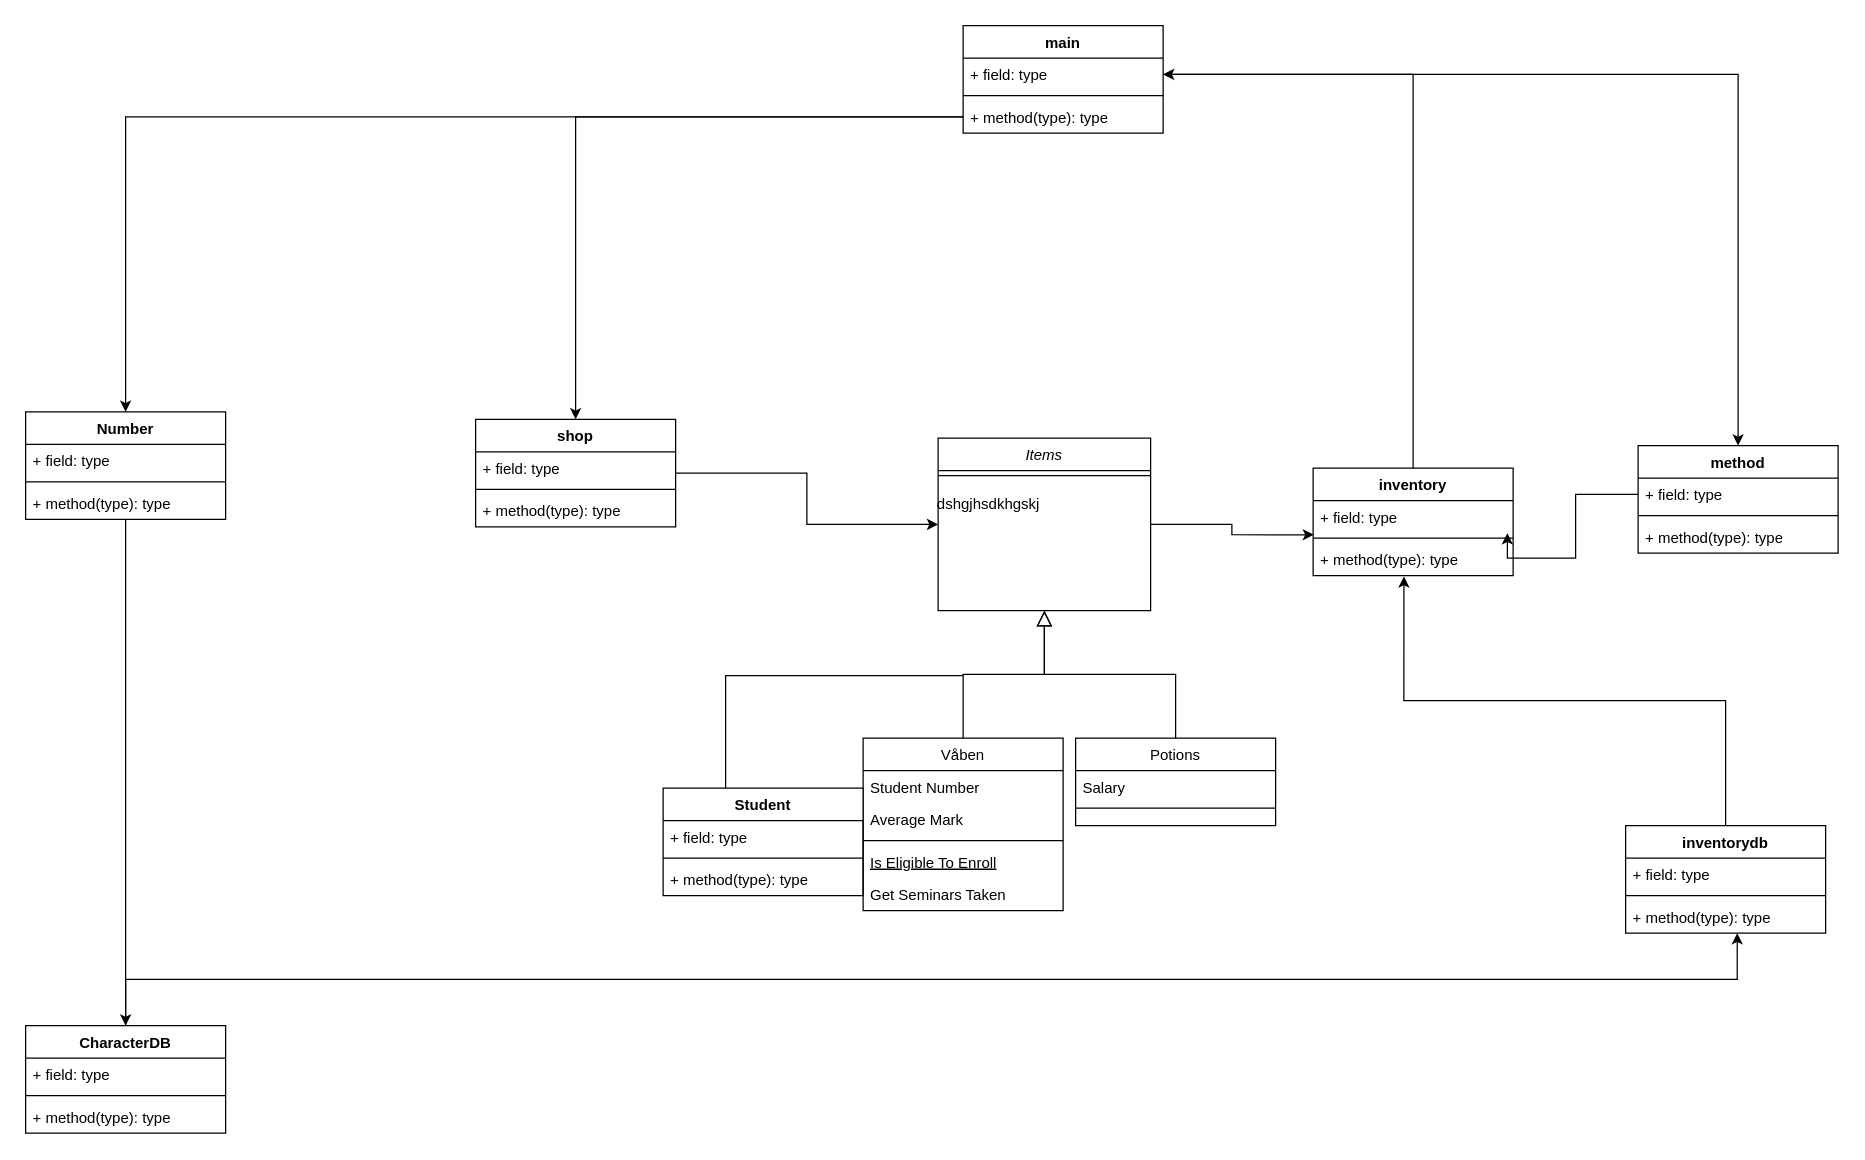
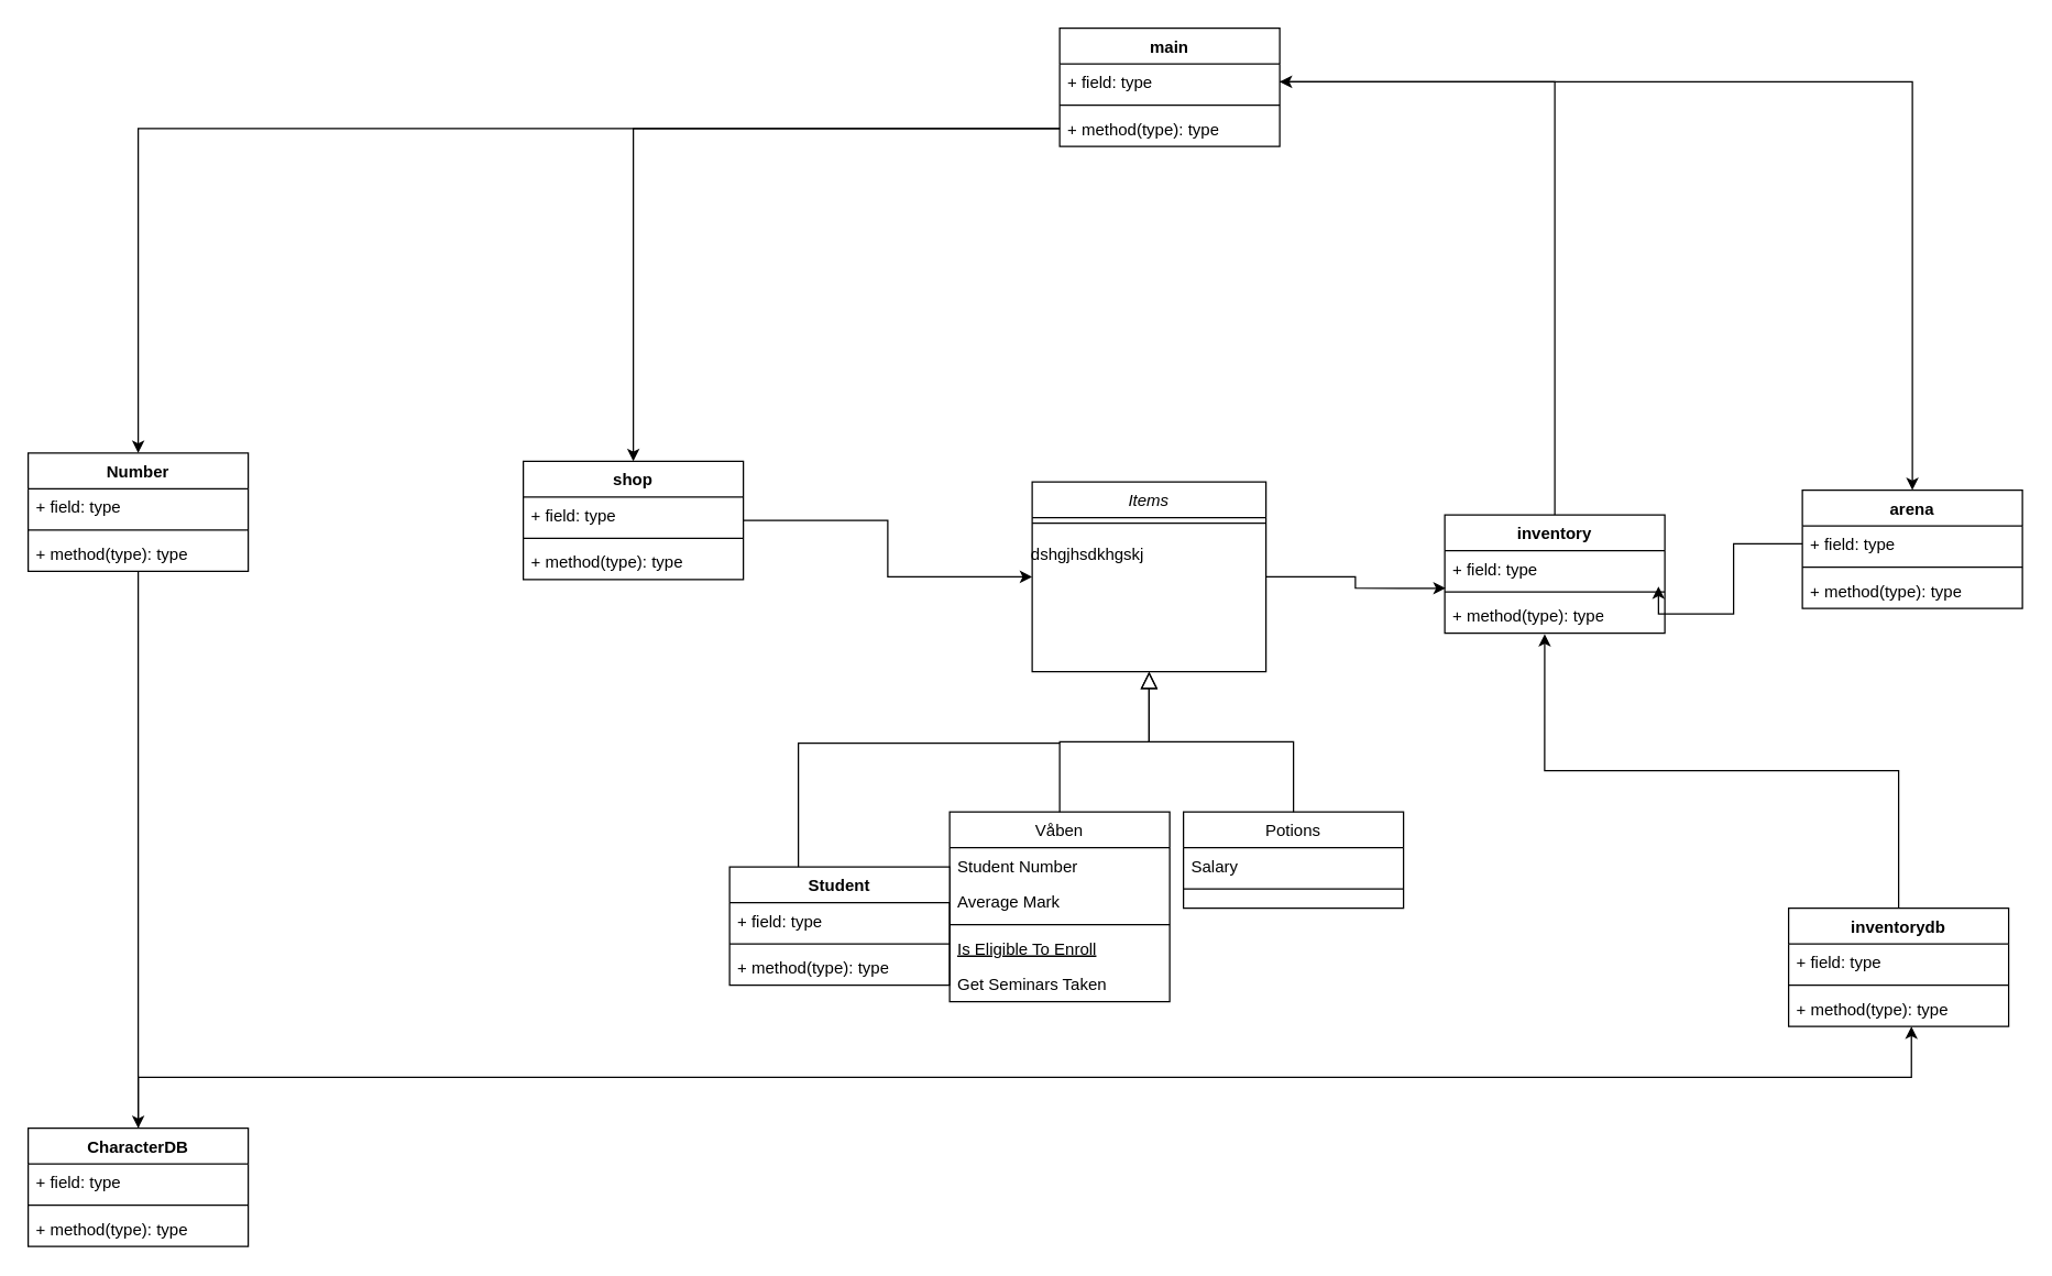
  <mxCell id="0" />
  <mxCell id="1" parent="0" />
  <mxCell id="2" value="Items" style="swimlane;fontStyle=2;align=center;verticalAlign=top;childLayout=stackLayout;horizontal=1;startSize=26;horizontalStack=0;resizeParent=1;resizeLast=0;collapsible=1;marginBottom=0;rounded=0;shadow=0;strokeWidth=1;" parent="1" vertex="1"><mxGeometry x="750" y="350" width="170" height="138" as="geometry"><mxRectangle x="230" y="140" width="160" height="26" as="alternateBounds" /></mxGeometry></mxCell>
  <mxCell id="3" value="" style="line;html=1;strokeWidth=1;align=left;verticalAlign=middle;spacingTop=-1;spacingLeft=3;spacingRight=3;rotatable=0;labelPosition=right;points=[];portConstraint=eastwest;" parent="2" vertex="1"><mxGeometry y="26" width="170" height="8" as="geometry" /></mxCell>
  <mxCell id="4" value="Våben" style="swimlane;fontStyle=0;align=center;verticalAlign=top;childLayout=stackLayout;horizontal=1;startSize=26;horizontalStack=0;resizeParent=1;resizeLast=0;collapsible=1;marginBottom=0;rounded=0;shadow=0;strokeWidth=1;" parent="1" vertex="1"><mxGeometry x="690" y="590" width="160" height="138" as="geometry"><mxRectangle x="130" y="380" width="160" height="26" as="alternateBounds" /></mxGeometry></mxCell>
  <mxCell id="5" value="Student Number" style="text;align=left;verticalAlign=top;spacingLeft=4;spacingRight=4;overflow=hidden;rotatable=0;points=[[0,0.5],[1,0.5]];portConstraint=eastwest;" parent="4" vertex="1"><mxGeometry y="26" width="160" height="26" as="geometry" /></mxCell>
  <mxCell id="6" value="Average Mark" style="text;align=left;verticalAlign=top;spacingLeft=4;spacingRight=4;overflow=hidden;rotatable=0;points=[[0,0.5],[1,0.5]];portConstraint=eastwest;rounded=0;shadow=0;html=0;" parent="4" vertex="1"><mxGeometry y="52" width="160" height="26" as="geometry" /></mxCell>
  <mxCell id="7" value="" style="line;html=1;strokeWidth=1;align=left;verticalAlign=middle;spacingTop=-1;spacingLeft=3;spacingRight=3;rotatable=0;labelPosition=right;points=[];portConstraint=eastwest;" parent="4" vertex="1"><mxGeometry y="78" width="160" height="8" as="geometry" /></mxCell>
  <mxCell id="8" value="Is Eligible To Enroll" style="text;align=left;verticalAlign=top;spacingLeft=4;spacingRight=4;overflow=hidden;rotatable=0;points=[[0,0.5],[1,0.5]];portConstraint=eastwest;fontStyle=4" parent="4" vertex="1"><mxGeometry y="86" width="160" height="26" as="geometry" /></mxCell>
  <mxCell id="9" value="Get Seminars Taken" style="text;align=left;verticalAlign=top;spacingLeft=4;spacingRight=4;overflow=hidden;rotatable=0;points=[[0,0.5],[1,0.5]];portConstraint=eastwest;" parent="4" vertex="1"><mxGeometry y="112" width="160" height="26" as="geometry" /></mxCell>
  <mxCell id="10" value="" style="endArrow=block;endSize=10;endFill=0;shadow=0;strokeWidth=1;rounded=0;curved=0;edgeStyle=elbowEdgeStyle;elbow=vertical;" parent="1" source="4" target="2" edge="1"><mxGeometry width="160" relative="1" as="geometry"><mxPoint x="730" y="433" as="sourcePoint" /><mxPoint x="730" y="433" as="targetPoint" /></mxGeometry></mxCell>
  <mxCell id="11" value="Potions" style="swimlane;fontStyle=0;align=center;verticalAlign=top;childLayout=stackLayout;horizontal=1;startSize=26;horizontalStack=0;resizeParent=1;resizeLast=0;collapsible=1;marginBottom=0;rounded=0;shadow=0;strokeWidth=1;" parent="1" vertex="1"><mxGeometry x="860" y="590" width="160" height="70" as="geometry"><mxRectangle x="340" y="380" width="170" height="26" as="alternateBounds" /></mxGeometry></mxCell>
  <mxCell id="12" value="Salary" style="text;align=left;verticalAlign=top;spacingLeft=4;spacingRight=4;overflow=hidden;rotatable=0;points=[[0,0.5],[1,0.5]];portConstraint=eastwest;" parent="11" vertex="1"><mxGeometry y="26" width="160" height="26" as="geometry" /></mxCell>
  <mxCell id="13" value="" style="line;html=1;strokeWidth=1;align=left;verticalAlign=middle;spacingTop=-1;spacingLeft=3;spacingRight=3;rotatable=0;labelPosition=right;points=[];portConstraint=eastwest;" parent="11" vertex="1"><mxGeometry y="52" width="160" height="8" as="geometry" /></mxCell>
  <mxCell id="14" value="" style="endArrow=block;endSize=10;endFill=0;shadow=0;strokeWidth=1;rounded=0;curved=0;edgeStyle=elbowEdgeStyle;elbow=vertical;" parent="1" source="11" target="2" edge="1"><mxGeometry width="160" relative="1" as="geometry"><mxPoint x="740" y="603" as="sourcePoint" /><mxPoint x="840" y="501" as="targetPoint" /></mxGeometry></mxCell>
  <mxCell id="15" value="" style="endArrow=none;html=1;rounded=0;exitX=1;exitY=0.5;exitDx=0;exitDy=0;" parent="1" edge="1"><mxGeometry width="50" height="50" relative="1" as="geometry"><mxPoint x="580" y="630" as="sourcePoint" /><mxPoint x="770" y="540" as="targetPoint" /><Array as="points"><mxPoint x="580" y="540" /></Array></mxGeometry></mxCell>
  <mxCell id="16" value="Student" style="swimlane;fontStyle=1;align=center;verticalAlign=top;childLayout=stackLayout;horizontal=1;startSize=26;horizontalStack=0;resizeParent=1;resizeParentMax=0;resizeLast=0;collapsible=1;marginBottom=0;whiteSpace=wrap;html=1;" parent="1" vertex="1"><mxGeometry x="530" y="630" width="160" height="86" as="geometry" /></mxCell>
  <mxCell id="17" value="+ field: type" style="text;strokeColor=none;fillColor=none;align=left;verticalAlign=top;spacingLeft=4;spacingRight=4;overflow=hidden;rotatable=0;points=[[0,0.5],[1,0.5]];portConstraint=eastwest;whiteSpace=wrap;html=1;" parent="16" vertex="1"><mxGeometry y="26" width="160" height="26" as="geometry" /></mxCell>
  <mxCell id="18" value="" style="line;strokeWidth=1;fillColor=none;align=left;verticalAlign=middle;spacingTop=-1;spacingLeft=3;spacingRight=3;rotatable=0;labelPosition=right;points=[];portConstraint=eastwest;strokeColor=inherit;" parent="16" vertex="1"><mxGeometry y="52" width="160" height="8" as="geometry" /></mxCell>
  <mxCell id="19" value="+ method(type): type" style="text;strokeColor=none;fillColor=none;align=left;verticalAlign=top;spacingLeft=4;spacingRight=4;overflow=hidden;rotatable=0;points=[[0,0.5],[1,0.5]];portConstraint=eastwest;whiteSpace=wrap;html=1;" parent="16" vertex="1"><mxGeometry y="60" width="160" height="26" as="geometry" /></mxCell>
  <mxCell id="20" value="main" style="swimlane;fontStyle=1;align=center;verticalAlign=top;childLayout=stackLayout;horizontal=1;startSize=26;horizontalStack=0;resizeParent=1;resizeParentMax=0;resizeLast=0;collapsible=1;marginBottom=0;whiteSpace=wrap;html=1;" parent="1" vertex="1"><mxGeometry x="770" y="20" width="160" height="86" as="geometry" /></mxCell>
  <mxCell id="21" value="+ field: type" style="text;strokeColor=none;fillColor=none;align=left;verticalAlign=top;spacingLeft=4;spacingRight=4;overflow=hidden;rotatable=0;points=[[0,0.5],[1,0.5]];portConstraint=eastwest;whiteSpace=wrap;html=1;" parent="20" vertex="1"><mxGeometry y="26" width="160" height="26" as="geometry" /></mxCell>
  <mxCell id="22" value="" style="line;strokeWidth=1;fillColor=none;align=left;verticalAlign=middle;spacingTop=-1;spacingLeft=3;spacingRight=3;rotatable=0;labelPosition=right;points=[];portConstraint=eastwest;strokeColor=inherit;" parent="20" vertex="1"><mxGeometry y="52" width="160" height="8" as="geometry" /></mxCell>
  <mxCell id="23" value="+ method(type): type" style="text;strokeColor=none;fillColor=none;align=left;verticalAlign=top;spacingLeft=4;spacingRight=4;overflow=hidden;rotatable=0;points=[[0,0.5],[1,0.5]];portConstraint=eastwest;whiteSpace=wrap;html=1;" parent="20" vertex="1"><mxGeometry y="60" width="160" height="26" as="geometry" /></mxCell>
  <mxCell id="24" value="inventorydb" style="swimlane;fontStyle=1;align=center;verticalAlign=top;childLayout=stackLayout;horizontal=1;startSize=26;horizontalStack=0;resizeParent=1;resizeParentMax=0;resizeLast=0;collapsible=1;marginBottom=0;whiteSpace=wrap;html=1;" parent="1" vertex="1"><mxGeometry x="1300" y="660" width="160" height="86" as="geometry" /></mxCell>
  <mxCell id="25" value="+ field: type" style="text;strokeColor=none;fillColor=none;align=left;verticalAlign=top;spacingLeft=4;spacingRight=4;overflow=hidden;rotatable=0;points=[[0,0.5],[1,0.5]];portConstraint=eastwest;whiteSpace=wrap;html=1;" parent="24" vertex="1"><mxGeometry y="26" width="160" height="26" as="geometry" /></mxCell>
  <mxCell id="26" value="" style="line;strokeWidth=1;fillColor=none;align=left;verticalAlign=middle;spacingTop=-1;spacingLeft=3;spacingRight=3;rotatable=0;labelPosition=right;points=[];portConstraint=eastwest;strokeColor=inherit;" parent="24" vertex="1"><mxGeometry y="52" width="160" height="8" as="geometry" /></mxCell>
  <mxCell id="27" value="+ method(type): type" style="text;strokeColor=none;fillColor=none;align=left;verticalAlign=top;spacingLeft=4;spacingRight=4;overflow=hidden;rotatable=0;points=[[0,0.5],[1,0.5]];portConstraint=eastwest;whiteSpace=wrap;html=1;" parent="24" vertex="1"><mxGeometry y="60" width="160" height="26" as="geometry" /></mxCell>
- <mxCell id="28" value="method" style="swimlane;fontStyle=1;align=center;verticalAlign=top;childLayout=stackLayout;horizontal=1;startSize=26;horizontalStack=0;resizeParent=1;resizeParentMax=0;resizeLast=0;collapsible=1;marginBottom=0;whiteSpace=wrap;html=1;" parent="1" vertex="1"><mxGeometry x="1310" y="356" width="160" height="86" as="geometry" /></mxCell>
+ <mxCell id="28" value="arena" style="swimlane;fontStyle=1;align=center;verticalAlign=top;childLayout=stackLayout;horizontal=1;startSize=26;horizontalStack=0;resizeParent=1;resizeParentMax=0;resizeLast=0;collapsible=1;marginBottom=0;whiteSpace=wrap;html=1;" parent="1" vertex="1"><mxGeometry x="1310" y="356" width="160" height="86" as="geometry" /></mxCell>
  <mxCell id="29" value="+ field: type" style="text;strokeColor=none;fillColor=none;align=left;verticalAlign=top;spacingLeft=4;spacingRight=4;overflow=hidden;rotatable=0;points=[[0,0.5],[1,0.5]];portConstraint=eastwest;whiteSpace=wrap;html=1;" parent="28" vertex="1"><mxGeometry y="26" width="160" height="26" as="geometry" /></mxCell>
  <mxCell id="30" value="" style="line;strokeWidth=1;fillColor=none;align=left;verticalAlign=middle;spacingTop=-1;spacingLeft=3;spacingRight=3;rotatable=0;labelPosition=right;points=[];portConstraint=eastwest;strokeColor=inherit;" parent="28" vertex="1"><mxGeometry y="52" width="160" height="8" as="geometry" /></mxCell>
  <mxCell id="31" value="+ method(type): type" style="text;strokeColor=none;fillColor=none;align=left;verticalAlign=top;spacingLeft=4;spacingRight=4;overflow=hidden;rotatable=0;points=[[0,0.5],[1,0.5]];portConstraint=eastwest;whiteSpace=wrap;html=1;" parent="28" vertex="1"><mxGeometry y="60" width="160" height="26" as="geometry" /></mxCell>
  <mxCell id="32" style="edgeStyle=orthogonalEdgeStyle;rounded=0;orthogonalLoop=1;jettySize=auto;html=1;entryX=0;entryY=0.5;entryDx=0;entryDy=0;" parent="1" source="33" target="2" edge="1"><mxGeometry relative="1" as="geometry" /></mxCell>
  <mxCell id="33" value="shop" style="swimlane;fontStyle=1;align=center;verticalAlign=top;childLayout=stackLayout;horizontal=1;startSize=26;horizontalStack=0;resizeParent=1;resizeParentMax=0;resizeLast=0;collapsible=1;marginBottom=0;whiteSpace=wrap;html=1;" parent="1" vertex="1"><mxGeometry x="380" y="335" width="160" height="86" as="geometry" /></mxCell>
  <mxCell id="34" value="+ field: type" style="text;strokeColor=none;fillColor=none;align=left;verticalAlign=top;spacingLeft=4;spacingRight=4;overflow=hidden;rotatable=0;points=[[0,0.5],[1,0.5]];portConstraint=eastwest;whiteSpace=wrap;html=1;" parent="33" vertex="1"><mxGeometry y="26" width="160" height="26" as="geometry" /></mxCell>
  <mxCell id="35" value="" style="line;strokeWidth=1;fillColor=none;align=left;verticalAlign=middle;spacingTop=-1;spacingLeft=3;spacingRight=3;rotatable=0;labelPosition=right;points=[];portConstraint=eastwest;strokeColor=inherit;" parent="33" vertex="1"><mxGeometry y="52" width="160" height="8" as="geometry" /></mxCell>
  <mxCell id="36" value="+ method(type): type" style="text;strokeColor=none;fillColor=none;align=left;verticalAlign=top;spacingLeft=4;spacingRight=4;overflow=hidden;rotatable=0;points=[[0,0.5],[1,0.5]];portConstraint=eastwest;whiteSpace=wrap;html=1;" parent="33" vertex="1"><mxGeometry y="60" width="160" height="26" as="geometry" /></mxCell>
  <mxCell id="37" style="edgeStyle=orthogonalEdgeStyle;rounded=0;orthogonalLoop=1;jettySize=auto;html=1;entryX=1;entryY=0.5;entryDx=0;entryDy=0;" parent="1" source="38" target="21" edge="1"><mxGeometry relative="1" as="geometry" /></mxCell>
  <mxCell id="38" value="inventory" style="swimlane;fontStyle=1;align=center;verticalAlign=top;childLayout=stackLayout;horizontal=1;startSize=26;horizontalStack=0;resizeParent=1;resizeParentMax=0;resizeLast=0;collapsible=1;marginBottom=0;whiteSpace=wrap;html=1;" parent="1" vertex="1"><mxGeometry x="1050" y="374" width="160" height="86" as="geometry" /></mxCell>
  <mxCell id="39" value="+ field: type" style="text;strokeColor=none;fillColor=none;align=left;verticalAlign=top;spacingLeft=4;spacingRight=4;overflow=hidden;rotatable=0;points=[[0,0.5],[1,0.5]];portConstraint=eastwest;whiteSpace=wrap;html=1;" parent="38" vertex="1"><mxGeometry y="26" width="160" height="26" as="geometry" /></mxCell>
  <mxCell id="40" value="" style="line;strokeWidth=1;fillColor=none;align=left;verticalAlign=middle;spacingTop=-1;spacingLeft=3;spacingRight=3;rotatable=0;labelPosition=right;points=[];portConstraint=eastwest;strokeColor=inherit;" parent="38" vertex="1"><mxGeometry y="52" width="160" height="8" as="geometry" /></mxCell>
  <mxCell id="41" value="+ method(type): type" style="text;strokeColor=none;fillColor=none;align=left;verticalAlign=top;spacingLeft=4;spacingRight=4;overflow=hidden;rotatable=0;points=[[0,0.5],[1,0.5]];portConstraint=eastwest;whiteSpace=wrap;html=1;" parent="38" vertex="1"><mxGeometry y="60" width="160" height="26" as="geometry" /></mxCell>
  <mxCell id="42" style="edgeStyle=orthogonalEdgeStyle;rounded=0;orthogonalLoop=1;jettySize=auto;html=1;entryX=0.5;entryY=0;entryDx=0;entryDy=0;" parent="1" source="43" target="47" edge="1"><mxGeometry relative="1" as="geometry" /></mxCell>
  <mxCell id="43" value="Number" style="swimlane;fontStyle=1;align=center;verticalAlign=top;childLayout=stackLayout;horizontal=1;startSize=26;horizontalStack=0;resizeParent=1;resizeParentMax=0;resizeLast=0;collapsible=1;marginBottom=0;whiteSpace=wrap;html=1;" parent="1" vertex="1"><mxGeometry x="20" y="329" width="160" height="86" as="geometry" /></mxCell>
  <mxCell id="44" value="+ field: type" style="text;strokeColor=none;fillColor=none;align=left;verticalAlign=top;spacingLeft=4;spacingRight=4;overflow=hidden;rotatable=0;points=[[0,0.5],[1,0.5]];portConstraint=eastwest;whiteSpace=wrap;html=1;" parent="43" vertex="1"><mxGeometry y="26" width="160" height="26" as="geometry" /></mxCell>
  <mxCell id="45" value="" style="line;strokeWidth=1;fillColor=none;align=left;verticalAlign=middle;spacingTop=-1;spacingLeft=3;spacingRight=3;rotatable=0;labelPosition=right;points=[];portConstraint=eastwest;strokeColor=inherit;" parent="43" vertex="1"><mxGeometry y="52" width="160" height="8" as="geometry" /></mxCell>
  <mxCell id="46" value="+ method(type): type" style="text;strokeColor=none;fillColor=none;align=left;verticalAlign=top;spacingLeft=4;spacingRight=4;overflow=hidden;rotatable=0;points=[[0,0.5],[1,0.5]];portConstraint=eastwest;whiteSpace=wrap;html=1;" parent="43" vertex="1"><mxGeometry y="60" width="160" height="26" as="geometry" /></mxCell>
  <mxCell id="47" value="CharacterDB" style="swimlane;fontStyle=1;align=center;verticalAlign=top;childLayout=stackLayout;horizontal=1;startSize=26;horizontalStack=0;resizeParent=1;resizeParentMax=0;resizeLast=0;collapsible=1;marginBottom=0;whiteSpace=wrap;html=1;" parent="1" vertex="1"><mxGeometry x="20" y="820" width="160" height="86" as="geometry" /></mxCell>
  <mxCell id="48" value="+ field: type" style="text;strokeColor=none;fillColor=none;align=left;verticalAlign=top;spacingLeft=4;spacingRight=4;overflow=hidden;rotatable=0;points=[[0,0.5],[1,0.5]];portConstraint=eastwest;whiteSpace=wrap;html=1;" parent="47" vertex="1"><mxGeometry y="26" width="160" height="26" as="geometry" /></mxCell>
  <mxCell id="49" value="" style="line;strokeWidth=1;fillColor=none;align=left;verticalAlign=middle;spacingTop=-1;spacingLeft=3;spacingRight=3;rotatable=0;labelPosition=right;points=[];portConstraint=eastwest;strokeColor=inherit;" parent="47" vertex="1"><mxGeometry y="52" width="160" height="8" as="geometry" /></mxCell>
  <mxCell id="50" value="+ method(type): type" style="text;strokeColor=none;fillColor=none;align=left;verticalAlign=top;spacingLeft=4;spacingRight=4;overflow=hidden;rotatable=0;points=[[0,0.5],[1,0.5]];portConstraint=eastwest;whiteSpace=wrap;html=1;" parent="47" vertex="1"><mxGeometry y="60" width="160" height="26" as="geometry" /></mxCell>
  <mxCell id="51" style="edgeStyle=orthogonalEdgeStyle;rounded=0;orthogonalLoop=1;jettySize=auto;html=1;entryX=0.558;entryY=1;entryDx=0;entryDy=0;entryPerimeter=0;" parent="1" source="47" target="27" edge="1"><mxGeometry relative="1" as="geometry" /></mxCell>
  <mxCell id="52" style="edgeStyle=orthogonalEdgeStyle;rounded=0;orthogonalLoop=1;jettySize=auto;html=1;entryX=0.5;entryY=0;entryDx=0;entryDy=0;" parent="1" source="23" target="43" edge="1"><mxGeometry relative="1" as="geometry" /></mxCell>
  <mxCell id="53" style="edgeStyle=orthogonalEdgeStyle;rounded=0;orthogonalLoop=1;jettySize=auto;html=1;" parent="1" source="23" target="33" edge="1"><mxGeometry relative="1" as="geometry" /></mxCell>
  <mxCell id="54" style="edgeStyle=orthogonalEdgeStyle;rounded=0;orthogonalLoop=1;jettySize=auto;html=1;entryX=0.5;entryY=0;entryDx=0;entryDy=0;" parent="1" source="21" target="28" edge="1"><mxGeometry relative="1" as="geometry" /></mxCell>
  <mxCell id="55" style="edgeStyle=orthogonalEdgeStyle;rounded=0;orthogonalLoop=1;jettySize=auto;html=1;entryX=0.971;entryY=1;entryDx=0;entryDy=0;entryPerimeter=0;" parent="1" source="29" target="39" edge="1"><mxGeometry relative="1" as="geometry" /></mxCell>
  <mxCell id="56" style="edgeStyle=orthogonalEdgeStyle;rounded=0;orthogonalLoop=1;jettySize=auto;html=1;entryX=0.004;entryY=1.051;entryDx=0;entryDy=0;entryPerimeter=0;" parent="1" source="2" target="39" edge="1"><mxGeometry relative="1" as="geometry" /></mxCell>
  <mxCell id="57" style="edgeStyle=orthogonalEdgeStyle;rounded=0;orthogonalLoop=1;jettySize=auto;html=1;entryX=0.454;entryY=1.026;entryDx=0;entryDy=0;entryPerimeter=0;" parent="1" source="24" target="41" edge="1"><mxGeometry relative="1" as="geometry" /></mxCell>
  <mxCell id="58" value="dshgjhsdkhgskj" style="text;html=1;align=center;verticalAlign=middle;resizable=0;points=[];autosize=1;strokeColor=none;fillColor=none;" parent="1" vertex="1"><mxGeometry x="735" y="388" width="110" height="30" as="geometry" /></mxCell>
